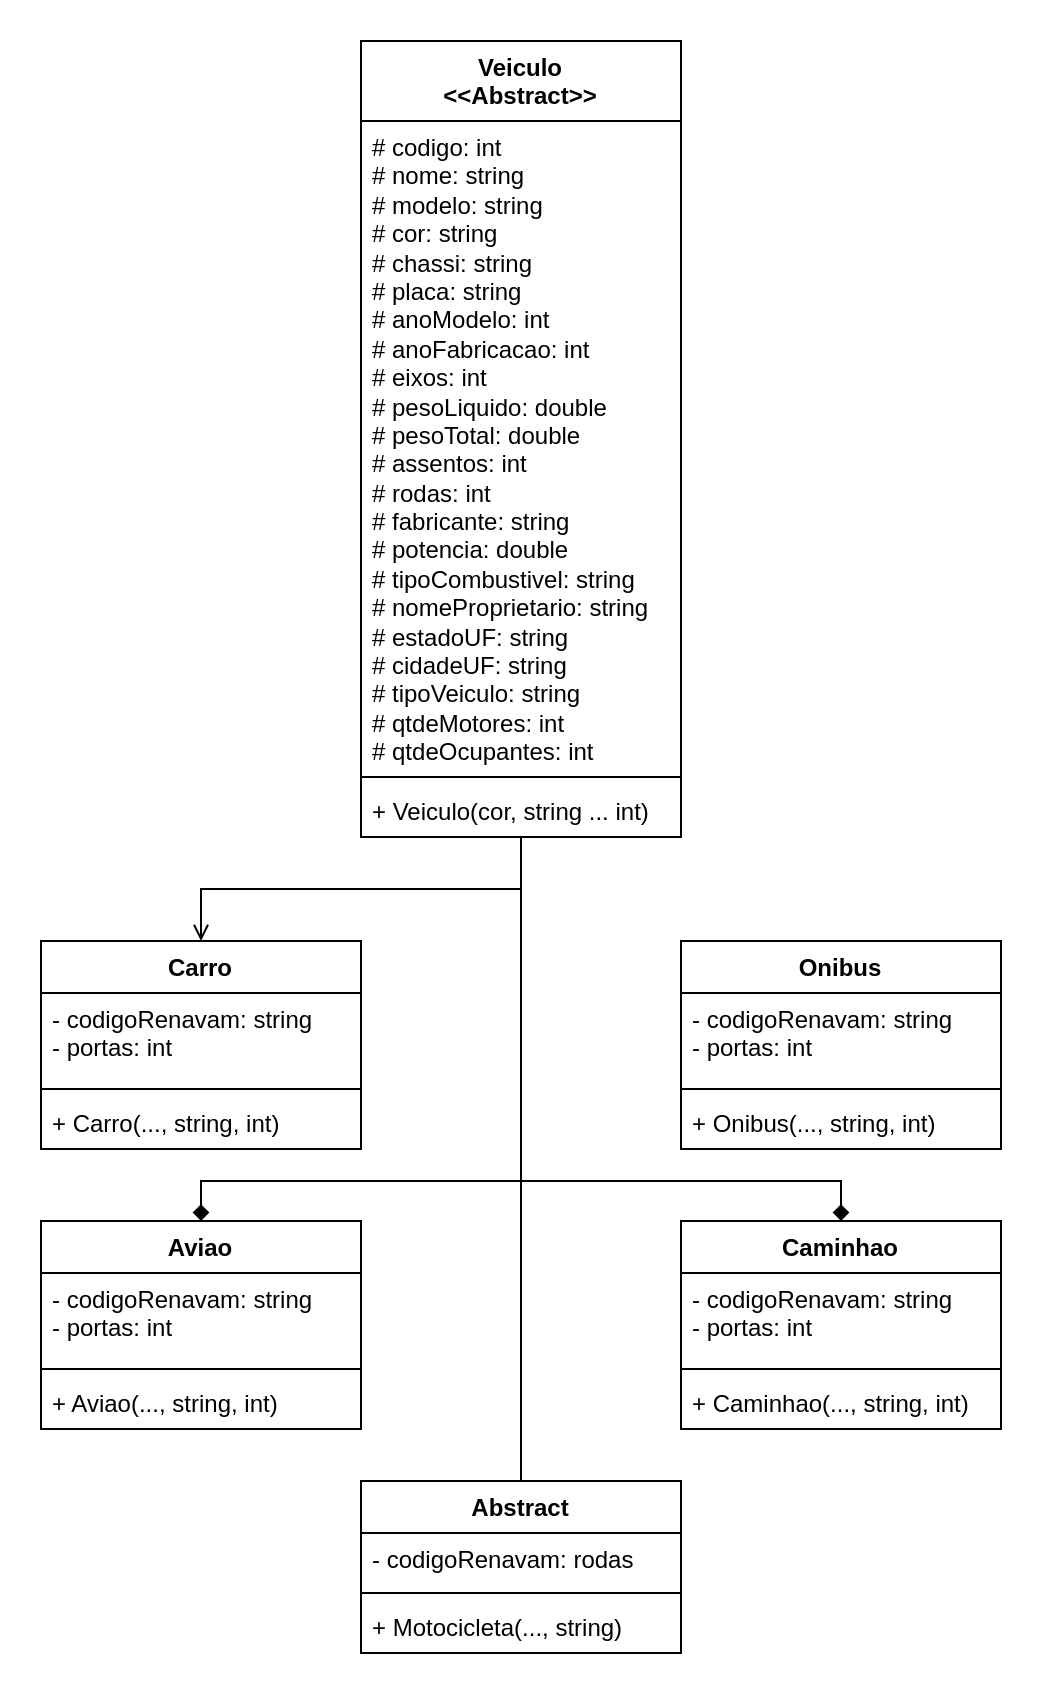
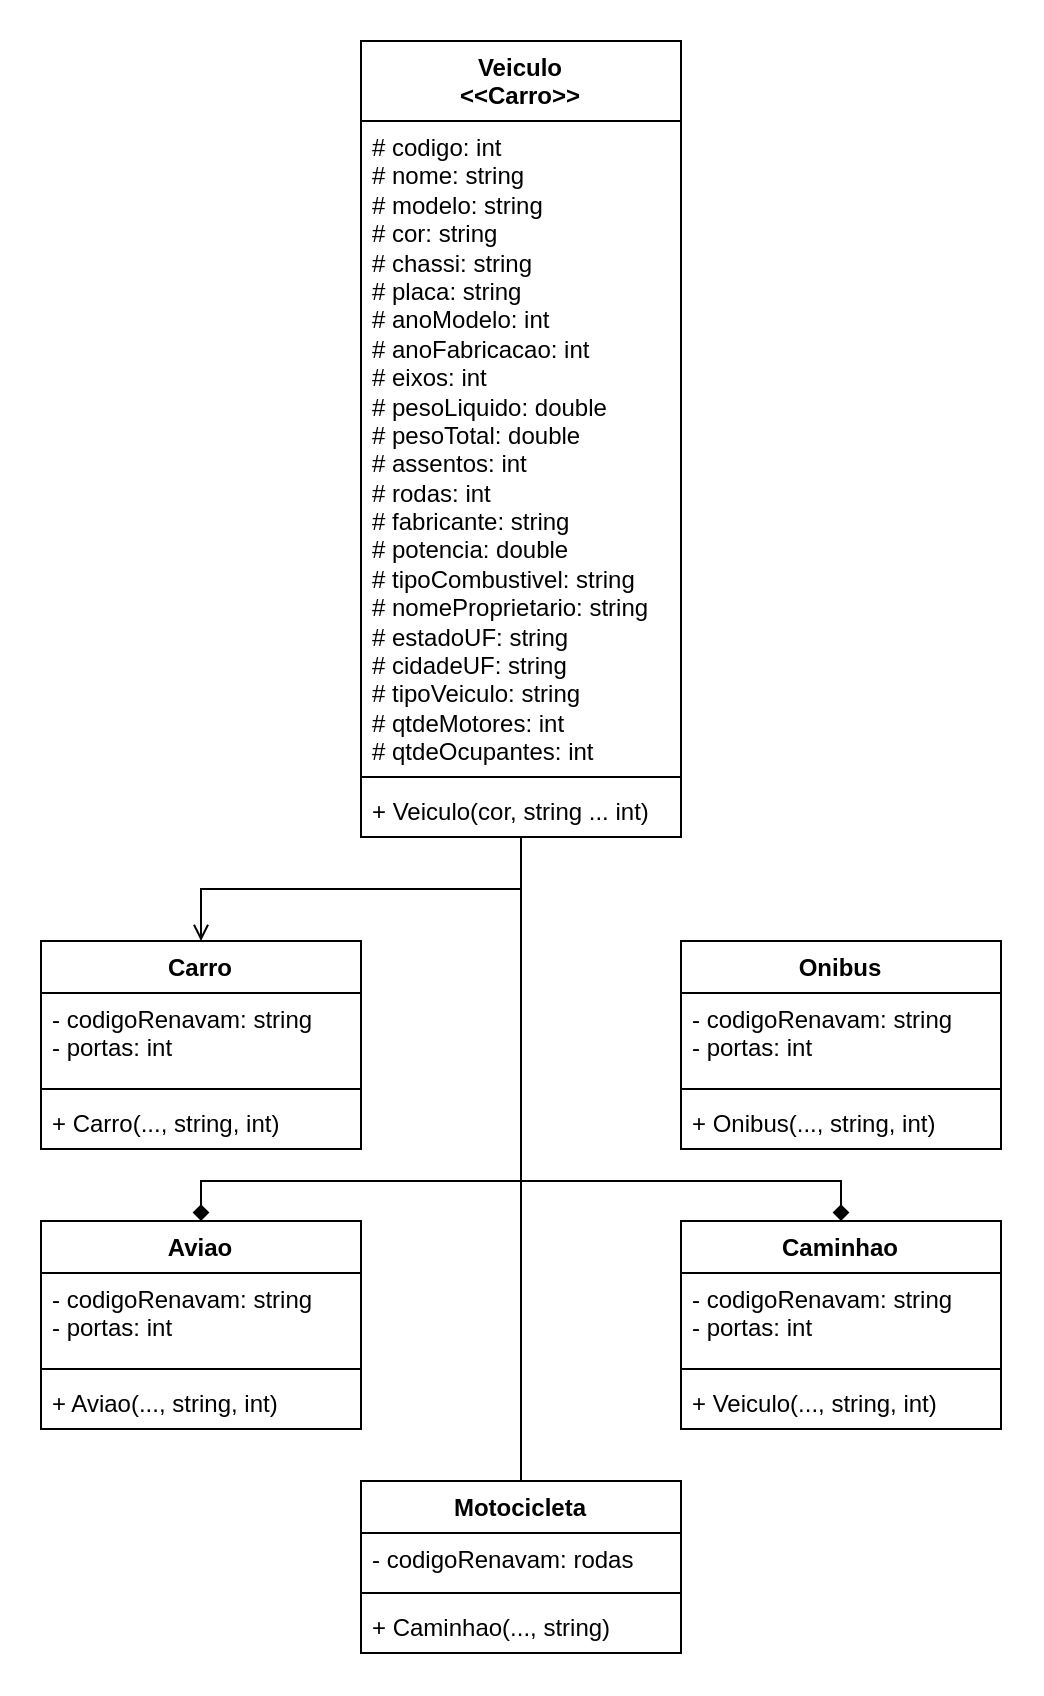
  <mxCell id="0" />
  <mxCell id="1" parent="0" />
  <mxCell id="2" style="edgeStyle=orthogonalEdgeStyle;rounded=0;orthogonalLoop=1;jettySize=auto;html=1;endArrow=none;" parent="1" source="6" target="26" edge="1"><mxGeometry relative="1" as="geometry"><Array as="points"><mxPoint x="260" y="500" /><mxPoint x="260" y="500" /></Array></mxGeometry></mxCell>
  <mxCell id="3" style="edgeStyle=orthogonalEdgeStyle;rounded=0;orthogonalLoop=1;jettySize=auto;html=1;endArrow=open;" parent="1" source="6" target="14" edge="1"><mxGeometry relative="1" as="geometry" /></mxCell>
  <mxCell id="4" style="edgeStyle=orthogonalEdgeStyle;rounded=0;orthogonalLoop=1;jettySize=auto;html=1;endArrow=diamond;" parent="1" source="6" target="10" edge="1"><mxGeometry relative="1" as="geometry"><Array as="points"><mxPoint x="260" y="590" /><mxPoint x="100" y="590" /></Array></mxGeometry></mxCell>
  <mxCell id="5" style="edgeStyle=orthogonalEdgeStyle;rounded=0;orthogonalLoop=1;jettySize=auto;html=1;endArrow=diamond;" parent="1" source="6" target="22" edge="1"><mxGeometry relative="1" as="geometry"><Array as="points"><mxPoint x="260" y="590" /><mxPoint x="420" y="590" /></Array></mxGeometry></mxCell>
- <mxCell id="6" value="Veiculo&lt;br&gt;&amp;lt;&amp;lt;Abstract&amp;gt;&amp;gt;" style="swimlane;fontStyle=1;align=center;verticalAlign=top;childLayout=stackLayout;horizontal=1;startSize=40;horizontalStack=0;resizeParent=1;resizeParentMax=0;resizeLast=0;collapsible=1;marginBottom=0;whiteSpace=wrap;html=1;" parent="1" vertex="1"><mxGeometry x="180" y="20" width="160" height="398" as="geometry" /></mxCell>
+ <mxCell id="6" value="Veiculo&lt;br&gt;&amp;lt;&amp;lt;Carro&amp;gt;&amp;gt;" style="swimlane;fontStyle=1;align=center;verticalAlign=top;childLayout=stackLayout;horizontal=1;startSize=40;horizontalStack=0;resizeParent=1;resizeParentMax=0;resizeLast=0;collapsible=1;marginBottom=0;whiteSpace=wrap;html=1;" parent="1" vertex="1"><mxGeometry x="180" y="20" width="160" height="398" as="geometry" /></mxCell>
  <mxCell id="7" value="# codigo: int&lt;br&gt;# nome: string&lt;br&gt;# modelo: string&lt;br&gt;# cor: string&lt;br&gt;# chassi: string&lt;br&gt;# placa: string&lt;br&gt;# anoModelo: int&lt;br&gt;# anoFabricacao: int&lt;br&gt;# eixos: int&lt;br&gt;# pesoLiquido: double&lt;br&gt;# pesoTotal: double&lt;br&gt;# assentos: int&lt;br&gt;# rodas: int&lt;br&gt;# fabricante: string&lt;br&gt;# potencia: double&lt;br&gt;# tipoCombustivel: string&lt;br&gt;# nomeProprietario: string&lt;br&gt;# estadoUF: string&lt;br&gt;# cidadeUF: string&lt;br&gt;# tipoVeiculo: string&lt;br&gt;# qtdeMotores: int&lt;br&gt;# qtdeOcupantes: int" style="text;strokeColor=none;fillColor=none;align=left;verticalAlign=top;spacingLeft=4;spacingRight=4;overflow=hidden;rotatable=0;points=[[0,0.5],[1,0.5]];portConstraint=eastwest;whiteSpace=wrap;html=1;" parent="6" vertex="1"><mxGeometry y="40" width="160" height="324" as="geometry" /></mxCell>
  <mxCell id="8" value="" style="line;strokeWidth=1;fillColor=none;align=left;verticalAlign=middle;spacingTop=-1;spacingLeft=3;spacingRight=3;rotatable=0;labelPosition=right;points=[];portConstraint=eastwest;strokeColor=inherit;" parent="6" vertex="1"><mxGeometry y="364" width="160" height="8" as="geometry" /></mxCell>
  <mxCell id="9" value="+ Veiculo(cor, string ... int)" style="text;strokeColor=none;fillColor=none;align=left;verticalAlign=top;spacingLeft=4;spacingRight=4;overflow=hidden;rotatable=0;points=[[0,0.5],[1,0.5]];portConstraint=eastwest;whiteSpace=wrap;html=1;" parent="6" vertex="1"><mxGeometry y="372" width="160" height="26" as="geometry" /></mxCell>
  <mxCell id="10" value="Aviao" style="swimlane;fontStyle=1;align=center;verticalAlign=top;childLayout=stackLayout;horizontal=1;startSize=26;horizontalStack=0;resizeParent=1;resizeParentMax=0;resizeLast=0;collapsible=1;marginBottom=0;whiteSpace=wrap;html=1;" parent="1" vertex="1"><mxGeometry x="20" y="610" width="160" height="104" as="geometry" /></mxCell>
  <mxCell id="11" value="- codigoRenavam: string&lt;br&gt;- portas: int" style="text;strokeColor=none;fillColor=none;align=left;verticalAlign=top;spacingLeft=4;spacingRight=4;overflow=hidden;rotatable=0;points=[[0,0.5],[1,0.5]];portConstraint=eastwest;whiteSpace=wrap;html=1;" parent="10" vertex="1"><mxGeometry y="26" width="160" height="44" as="geometry" /></mxCell>
  <mxCell id="12" value="" style="line;strokeWidth=1;fillColor=none;align=left;verticalAlign=middle;spacingTop=-1;spacingLeft=3;spacingRight=3;rotatable=0;labelPosition=right;points=[];portConstraint=eastwest;strokeColor=inherit;" parent="10" vertex="1"><mxGeometry y="70" width="160" height="8" as="geometry" /></mxCell>
  <mxCell id="13" value="+ Aviao(..., string, int)" style="text;strokeColor=none;fillColor=none;align=left;verticalAlign=top;spacingLeft=4;spacingRight=4;overflow=hidden;rotatable=0;points=[[0,0.5],[1,0.5]];portConstraint=eastwest;whiteSpace=wrap;html=1;" parent="10" vertex="1"><mxGeometry y="78" width="160" height="26" as="geometry" /></mxCell>
  <mxCell id="14" value="Carro&lt;br&gt;" style="swimlane;fontStyle=1;align=center;verticalAlign=top;childLayout=stackLayout;horizontal=1;startSize=26;horizontalStack=0;resizeParent=1;resizeParentMax=0;resizeLast=0;collapsible=1;marginBottom=0;whiteSpace=wrap;html=1;" parent="1" vertex="1"><mxGeometry x="20" y="470" width="160" height="104" as="geometry" /></mxCell>
  <mxCell id="15" value="- codigoRenavam: string&lt;br&gt;- portas: int" style="text;strokeColor=none;fillColor=none;align=left;verticalAlign=top;spacingLeft=4;spacingRight=4;overflow=hidden;rotatable=0;points=[[0,0.5],[1,0.5]];portConstraint=eastwest;whiteSpace=wrap;html=1;" parent="14" vertex="1"><mxGeometry y="26" width="160" height="44" as="geometry" /></mxCell>
  <mxCell id="16" value="" style="line;strokeWidth=1;fillColor=none;align=left;verticalAlign=middle;spacingTop=-1;spacingLeft=3;spacingRight=3;rotatable=0;labelPosition=right;points=[];portConstraint=eastwest;strokeColor=inherit;" parent="14" vertex="1"><mxGeometry y="70" width="160" height="8" as="geometry" /></mxCell>
  <mxCell id="17" value="+ Carro(..., string, int)" style="text;strokeColor=none;fillColor=none;align=left;verticalAlign=top;spacingLeft=4;spacingRight=4;overflow=hidden;rotatable=0;points=[[0,0.5],[1,0.5]];portConstraint=eastwest;whiteSpace=wrap;html=1;" parent="14" vertex="1"><mxGeometry y="78" width="160" height="26" as="geometry" /></mxCell>
  <mxCell id="18" value="Onibus&lt;br&gt;" style="swimlane;fontStyle=1;align=center;verticalAlign=top;childLayout=stackLayout;horizontal=1;startSize=26;horizontalStack=0;resizeParent=1;resizeParentMax=0;resizeLast=0;collapsible=1;marginBottom=0;whiteSpace=wrap;html=1;" parent="1" vertex="1"><mxGeometry x="340" y="470" width="160" height="104" as="geometry" /></mxCell>
  <mxCell id="19" value="- codigoRenavam: string&lt;br&gt;- portas: int" style="text;strokeColor=none;fillColor=none;align=left;verticalAlign=top;spacingLeft=4;spacingRight=4;overflow=hidden;rotatable=0;points=[[0,0.5],[1,0.5]];portConstraint=eastwest;whiteSpace=wrap;html=1;" parent="18" vertex="1"><mxGeometry y="26" width="160" height="44" as="geometry" /></mxCell>
  <mxCell id="20" value="" style="line;strokeWidth=1;fillColor=none;align=left;verticalAlign=middle;spacingTop=-1;spacingLeft=3;spacingRight=3;rotatable=0;labelPosition=right;points=[];portConstraint=eastwest;strokeColor=inherit;" parent="18" vertex="1"><mxGeometry y="70" width="160" height="8" as="geometry" /></mxCell>
  <mxCell id="21" value="+ Onibus(..., string, int)" style="text;strokeColor=none;fillColor=none;align=left;verticalAlign=top;spacingLeft=4;spacingRight=4;overflow=hidden;rotatable=0;points=[[0,0.5],[1,0.5]];portConstraint=eastwest;whiteSpace=wrap;html=1;" parent="18" vertex="1"><mxGeometry y="78" width="160" height="26" as="geometry" /></mxCell>
  <mxCell id="22" value="Caminhao" style="swimlane;fontStyle=1;align=center;verticalAlign=top;childLayout=stackLayout;horizontal=1;startSize=26;horizontalStack=0;resizeParent=1;resizeParentMax=0;resizeLast=0;collapsible=1;marginBottom=0;whiteSpace=wrap;html=1;" parent="1" vertex="1"><mxGeometry x="340" y="610" width="160" height="104" as="geometry" /></mxCell>
  <mxCell id="23" value="- codigoRenavam: string&lt;br&gt;- portas: int" style="text;strokeColor=none;fillColor=none;align=left;verticalAlign=top;spacingLeft=4;spacingRight=4;overflow=hidden;rotatable=0;points=[[0,0.5],[1,0.5]];portConstraint=eastwest;whiteSpace=wrap;html=1;" parent="22" vertex="1"><mxGeometry y="26" width="160" height="44" as="geometry" /></mxCell>
  <mxCell id="24" value="" style="line;strokeWidth=1;fillColor=none;align=left;verticalAlign=middle;spacingTop=-1;spacingLeft=3;spacingRight=3;rotatable=0;labelPosition=right;points=[];portConstraint=eastwest;strokeColor=inherit;" parent="22" vertex="1"><mxGeometry y="70" width="160" height="8" as="geometry" /></mxCell>
- <mxCell id="25" value="+ Caminhao(..., string, int)" style="text;strokeColor=none;fillColor=none;align=left;verticalAlign=top;spacingLeft=4;spacingRight=4;overflow=hidden;rotatable=0;points=[[0,0.5],[1,0.5]];portConstraint=eastwest;whiteSpace=wrap;html=1;" parent="22" vertex="1"><mxGeometry y="78" width="160" height="26" as="geometry" /></mxCell>
- <mxCell id="26" value="Abstract" style="swimlane;fontStyle=1;align=center;verticalAlign=top;childLayout=stackLayout;horizontal=1;startSize=26;horizontalStack=0;resizeParent=1;resizeParentMax=0;resizeLast=0;collapsible=1;marginBottom=0;whiteSpace=wrap;html=1;" parent="1" vertex="1"><mxGeometry x="180" y="740" width="160" height="86" as="geometry" /></mxCell>
+ <mxCell id="25" value="+ Veiculo(..., string, int)" style="text;strokeColor=none;fillColor=none;align=left;verticalAlign=top;spacingLeft=4;spacingRight=4;overflow=hidden;rotatable=0;points=[[0,0.5],[1,0.5]];portConstraint=eastwest;whiteSpace=wrap;html=1;" parent="22" vertex="1"><mxGeometry y="78" width="160" height="26" as="geometry" /></mxCell>
+ <mxCell id="26" value="Motocicleta" style="swimlane;fontStyle=1;align=center;verticalAlign=top;childLayout=stackLayout;horizontal=1;startSize=26;horizontalStack=0;resizeParent=1;resizeParentMax=0;resizeLast=0;collapsible=1;marginBottom=0;whiteSpace=wrap;html=1;" parent="1" vertex="1"><mxGeometry x="180" y="740" width="160" height="86" as="geometry" /></mxCell>
  <mxCell id="27" value="- codigoRenavam: rodas" style="text;strokeColor=none;fillColor=none;align=left;verticalAlign=top;spacingLeft=4;spacingRight=4;overflow=hidden;rotatable=0;points=[[0,0.5],[1,0.5]];portConstraint=eastwest;whiteSpace=wrap;html=1;" parent="26" vertex="1"><mxGeometry y="26" width="160" height="26" as="geometry" /></mxCell>
  <mxCell id="28" value="" style="line;strokeWidth=1;fillColor=none;align=left;verticalAlign=middle;spacingTop=-1;spacingLeft=3;spacingRight=3;rotatable=0;labelPosition=right;points=[];portConstraint=eastwest;strokeColor=inherit;" parent="26" vertex="1"><mxGeometry y="52" width="160" height="8" as="geometry" /></mxCell>
- <mxCell id="29" value="+ Motocicleta(..., string)" style="text;strokeColor=none;fillColor=none;align=left;verticalAlign=top;spacingLeft=4;spacingRight=4;overflow=hidden;rotatable=0;points=[[0,0.5],[1,0.5]];portConstraint=eastwest;whiteSpace=wrap;html=1;" parent="26" vertex="1"><mxGeometry y="60" width="160" height="26" as="geometry" /></mxCell>
+ <mxCell id="29" value="+ Caminhao(..., string)" style="text;strokeColor=none;fillColor=none;align=left;verticalAlign=top;spacingLeft=4;spacingRight=4;overflow=hidden;rotatable=0;points=[[0,0.5],[1,0.5]];portConstraint=eastwest;whiteSpace=wrap;html=1;" parent="26" vertex="1"><mxGeometry y="60" width="160" height="26" as="geometry" /></mxCell>
